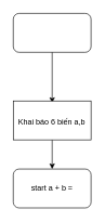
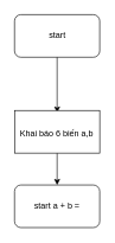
  <mxCell id="0" />
  <mxCell id="1" parent="0" />
  <mxCell id="2" value="" style="rounded=1;whiteSpace=wrap;html=1;" vertex="1" parent="1"><mxGeometry x="20" y="20" width="120" height="60" as="geometry" /></mxCell>
+ <mxCell id="3" value="start" style="text;html=1;align=center;verticalAlign=middle;whiteSpace=wrap;rounded=0;" vertex="1" parent="1"><mxGeometry x="22.5" y="24.5" width="115" height="51" as="geometry" /></mxCell>
  <mxCell id="4" value="" style="endArrow=classic;html=1;rounded=0;exitX=0.5;exitY=1;exitDx=0;exitDy=0;" edge="1" parent="1" source="2"><mxGeometry width="50" height="50" relative="1" as="geometry"><mxPoint x="55" y="159" as="sourcePoint" /><mxPoint x="80" y="158" as="targetPoint" /></mxGeometry></mxCell>
  <mxCell id="5" value="" style="edgeStyle=orthogonalEdgeStyle;rounded=0;orthogonalLoop=1;jettySize=auto;html=1;" edge="1" parent="1" source="6" target="8"><mxGeometry relative="1" as="geometry" /></mxCell>
  <mxCell id="6" value="" style="rounded=0;whiteSpace=wrap;html=1;" vertex="1" parent="1"><mxGeometry x="20" y="155" width="120" height="60" as="geometry" /></mxCell>
  <mxCell id="7" value="Khai báo 6 biến a,b" style="text;html=1;align=center;verticalAlign=middle;whiteSpace=wrap;rounded=0;" vertex="1" parent="1"><mxGeometry x="20" y="158" width="119" height="60" as="geometry" /></mxCell>
  <mxCell id="8" value="" style="rounded=1;whiteSpace=wrap;html=1;" vertex="1" parent="1"><mxGeometry x="20" y="260" width="120" height="60" as="geometry" /></mxCell>
  <mxCell id="9" value="start a + b =" style="text;html=1;align=center;verticalAlign=middle;whiteSpace=wrap;rounded=0;" vertex="1" parent="1"><mxGeometry x="38" y="265.5" width="84" height="49" as="geometry" /></mxCell>
